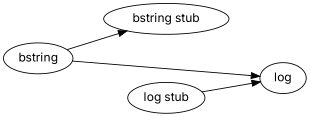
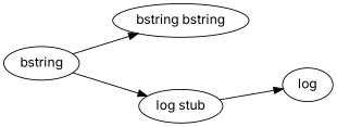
  digraph {
    fontname=Inter
    rankdir=LR
    node [fontname=Inter]
    edge [fontname=Inter]
-   n1 [label="bstring stub"]
+   n1 [label="bstring bstring"]
    bstring
    log
    n4 [label="log stub"]
    bstring -> n1
-   bstring -> log
+   bstring -> n4
    n4 -> log
  }
